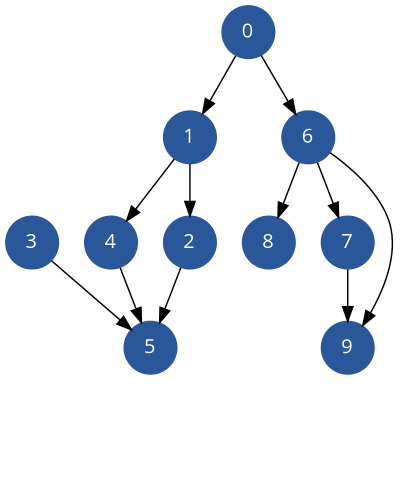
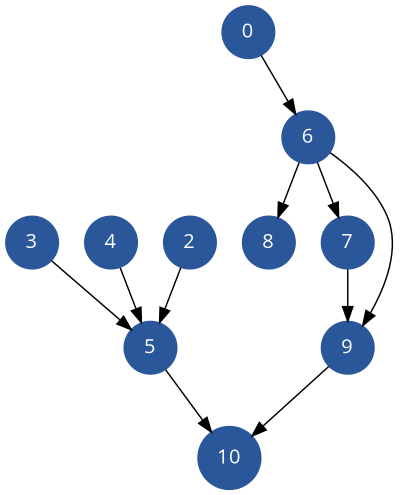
  digraph {
    fontname="Open Sans"
    node [color="#2A579A" fillcolor="#2A579A" fontcolor="#FFFFFF" fontname="Open Sans" shape=circle style=filled]
    edge [fontname="Open Sans"]
    0 [width=0.5]
-   1 [width=0.5]
    6 [width=0.5]
    2 [width=0.5]
    4 [width=0.5]
    7 [width=0.5]
    8 [width=0.5]
    9 [width=0.5]
    5 [width=0.5]
    3 [width=0.5]
-   0 -> 1
+   10 [width=0.5]
    0 -> 6
-   1 -> 2
-   1 -> 4
    6 -> 7
    6 -> 8
    6 -> 9
    2 -> 5
    4 -> 5
    7 -> 9
+   9 -> 10
+   5 -> 10
    3 -> 5
  }
